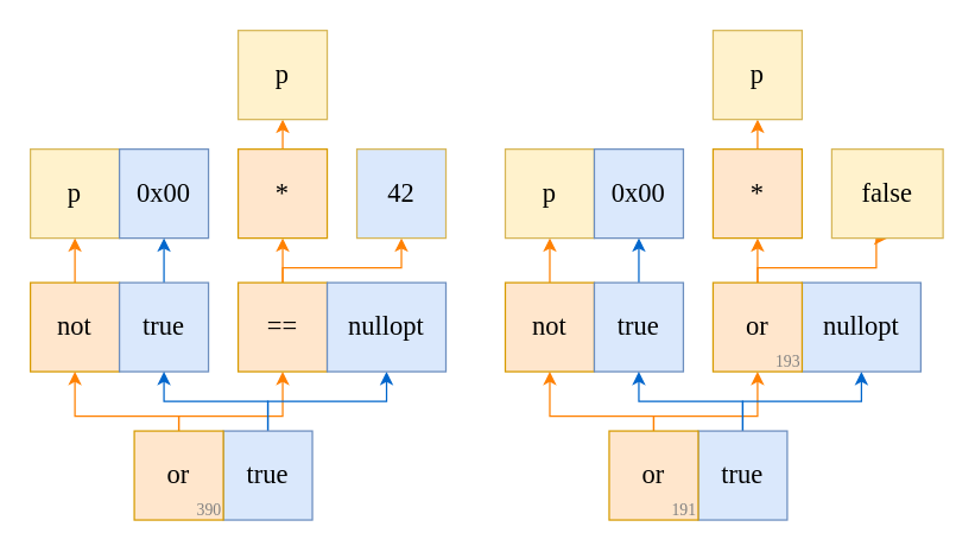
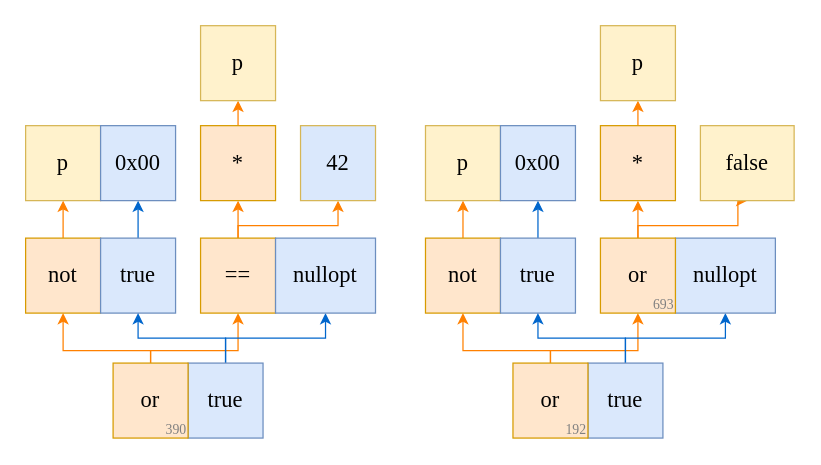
  <mxCell id="0" />
  <mxCell id="1" parent="0" />
  <mxCell id="2" value="p" style="rounded=0;whiteSpace=wrap;html=1;fontSize=18;fontFamily=IBM Plex Mono;fontSource=https%3A%2F%2Ffonts.googleapis.com%2Fcss%3Ffamily%3DIBM%2BPlex%2BMono;fillColor=#fff2cc;strokeColor=#d6b656;" parent="1" vertex="1"><mxGeometry x="20" y="100" width="60" height="60" as="geometry" /></mxCell>
  <mxCell id="3" value="" style="edgeStyle=orthogonalEdgeStyle;rounded=0;orthogonalLoop=1;jettySize=auto;html=1;fontSize=18;fontFamily=IBM Plex Mono;fontSource=https%3A%2F%2Ffonts.googleapis.com%2Fcss%3Ffamily%3DIBM%2BPlex%2BMono;strokeColor=#FF8000;" parent="1" source="4" target="2" edge="1"><mxGeometry relative="1" as="geometry" /></mxCell>
  <mxCell id="4" value="not" style="rounded=0;whiteSpace=wrap;html=1;fontSize=18;fontFamily=IBM Plex Mono;fontSource=https%3A%2F%2Ffonts.googleapis.com%2Fcss%3Ffamily%3DIBM%2BPlex%2BMono;fillColor=#ffe6cc;strokeColor=#d79b00;" parent="1" vertex="1"><mxGeometry x="20" y="190" width="60" height="60" as="geometry" /></mxCell>
  <mxCell id="5" style="edgeStyle=orthogonalEdgeStyle;rounded=0;orthogonalLoop=1;jettySize=auto;html=1;exitX=0.5;exitY=0;exitDx=0;exitDy=0;entryX=0.5;entryY=1;entryDx=0;entryDy=0;fontSize=18;fontFamily=IBM Plex Mono;fontSource=https%3A%2F%2Ffonts.googleapis.com%2Fcss%3Ffamily%3DIBM%2BPlex%2BMono;strokeColor=#FF8000;" parent="1" source="22" target="4" edge="1"><mxGeometry relative="1" as="geometry"><Array as="points"><mxPoint x="120" y="280" /><mxPoint x="50" y="280" /></Array></mxGeometry></mxCell>
  <mxCell id="6" style="edgeStyle=orthogonalEdgeStyle;rounded=0;orthogonalLoop=1;jettySize=auto;html=1;exitX=0.5;exitY=0;exitDx=0;exitDy=0;entryX=0.5;entryY=1;entryDx=0;entryDy=0;fontSize=18;fontFamily=IBM Plex Mono;fontSource=https%3A%2F%2Ffonts.googleapis.com%2Fcss%3Ffamily%3DIBM%2BPlex%2BMono;strokeColor=#FF8000;" parent="1" source="22" target="9" edge="1"><mxGeometry relative="1" as="geometry"><Array as="points"><mxPoint x="120" y="280" /><mxPoint x="190" y="280" /></Array></mxGeometry></mxCell>
  <mxCell id="7" style="edgeStyle=orthogonalEdgeStyle;rounded=0;orthogonalLoop=1;jettySize=auto;html=1;exitX=0.5;exitY=0;exitDx=0;exitDy=0;entryX=0.5;entryY=1;entryDx=0;entryDy=0;fontSize=18;fontFamily=IBM Plex Mono;fontSource=https%3A%2F%2Ffonts.googleapis.com%2Fcss%3Ffamily%3DIBM%2BPlex%2BMono;strokeColor=#FF8000;" parent="1" source="9" target="11" edge="1"><mxGeometry relative="1" as="geometry" /></mxCell>
  <mxCell id="8" style="edgeStyle=orthogonalEdgeStyle;rounded=0;orthogonalLoop=1;jettySize=auto;html=1;exitX=0.5;exitY=0;exitDx=0;exitDy=0;entryX=0.5;entryY=1;entryDx=0;entryDy=0;fontSize=18;fontFamily=IBM Plex Mono;fontSource=https%3A%2F%2Ffonts.googleapis.com%2Fcss%3Ffamily%3DIBM%2BPlex%2BMono;strokeColor=#FF8000;" parent="1" source="9" target="12" edge="1"><mxGeometry relative="1" as="geometry"><Array as="points"><mxPoint x="190" y="180" /><mxPoint x="270" y="180" /></Array></mxGeometry></mxCell>
  <mxCell id="9" value="==" style="rounded=0;whiteSpace=wrap;html=1;fontSize=18;fontFamily=IBM Plex Mono;fontSource=https%3A%2F%2Ffonts.googleapis.com%2Fcss%3Ffamily%3DIBM%2BPlex%2BMono;fillColor=#ffe6cc;strokeColor=#d79b00;" parent="1" vertex="1"><mxGeometry x="160" y="190" width="60" height="60" as="geometry" /></mxCell>
  <mxCell id="10" style="edgeStyle=orthogonalEdgeStyle;rounded=0;orthogonalLoop=1;jettySize=auto;html=1;exitX=0.5;exitY=0;exitDx=0;exitDy=0;entryX=0.5;entryY=1;entryDx=0;entryDy=0;fontSize=18;fontFamily=IBM Plex Mono;fontSource=https%3A%2F%2Ffonts.googleapis.com%2Fcss%3Ffamily%3DIBM%2BPlex%2BMono;strokeColor=#FF8000;" parent="1" source="11" target="20" edge="1"><mxGeometry relative="1" as="geometry"><mxPoint x="190" y="60" as="targetPoint" /></mxGeometry></mxCell>
  <mxCell id="11" value="*" style="rounded=0;whiteSpace=wrap;html=1;fontSize=18;fontFamily=IBM Plex Mono;fontSource=https%3A%2F%2Ffonts.googleapis.com%2Fcss%3Ffamily%3DIBM%2BPlex%2BMono;fillColor=#ffe6cc;strokeColor=#d79b00;" parent="1" vertex="1"><mxGeometry x="160" y="100" width="60" height="60" as="geometry" /></mxCell>
  <mxCell id="12" value="42" style="rounded=0;whiteSpace=wrap;html=1;fontSize=18;fontFamily=IBM Plex Mono;fontSource=https%3A%2F%2Ffonts.googleapis.com%2Fcss%3Ffamily%3DIBM%2BPlex%2BMono;fillColor=#dae8fc;strokeColor=#d6b656;" parent="1" vertex="1"><mxGeometry x="240" y="100" width="60" height="60" as="geometry" /></mxCell>
  <mxCell id="13" value="0x00" style="rounded=0;whiteSpace=wrap;html=1;fontSize=18;fontFamily=IBM Plex Mono;fontSource=https%3A%2F%2Ffonts.googleapis.com%2Fcss%3Ffamily%3DIBM%2BPlex%2BMono;fillColor=#dae8fc;strokeColor=#6c8ebf;" parent="1" vertex="1"><mxGeometry x="80" y="100" width="60" height="60" as="geometry" /></mxCell>
  <mxCell id="14" style="edgeStyle=orthogonalEdgeStyle;rounded=0;orthogonalLoop=1;jettySize=auto;html=1;exitX=0.5;exitY=0;exitDx=0;exitDy=0;entryX=0.5;entryY=1;entryDx=0;entryDy=0;fontSize=18;fontFamily=IBM Plex Mono;fontSource=https%3A%2F%2Ffonts.googleapis.com%2Fcss%3Ffamily%3DIBM%2BPlex%2BMono;strokeColor=#0066CC;" parent="1" source="15" target="13" edge="1"><mxGeometry relative="1" as="geometry" /></mxCell>
  <mxCell id="15" value="true" style="rounded=0;whiteSpace=wrap;html=1;fontSize=18;fontFamily=IBM Plex Mono;fontSource=https%3A%2F%2Ffonts.googleapis.com%2Fcss%3Ffamily%3DIBM%2BPlex%2BMono;fillColor=#dae8fc;strokeColor=#6c8ebf;" parent="1" vertex="1"><mxGeometry x="80" y="190" width="60" height="60" as="geometry" /></mxCell>
  <mxCell id="16" style="edgeStyle=orthogonalEdgeStyle;rounded=0;orthogonalLoop=1;jettySize=auto;html=1;exitX=0.5;exitY=0;exitDx=0;exitDy=0;entryX=0.5;entryY=1;entryDx=0;entryDy=0;fontSize=18;fontFamily=IBM Plex Mono;fontSource=https%3A%2F%2Ffonts.googleapis.com%2Fcss%3Ffamily%3DIBM%2BPlex%2BMono;strokeColor=#0066CC;" parent="1" source="18" target="15" edge="1"><mxGeometry relative="1" as="geometry" /></mxCell>
  <mxCell id="17" style="edgeStyle=orthogonalEdgeStyle;rounded=0;orthogonalLoop=1;jettySize=auto;html=1;exitX=0.5;exitY=0;exitDx=0;exitDy=0;entryX=0.5;entryY=1;entryDx=0;entryDy=0;fontSize=18;fontFamily=IBM Plex Mono;fontSource=https%3A%2F%2Ffonts.googleapis.com%2Fcss%3Ffamily%3DIBM%2BPlex%2BMono;strokeColor=#0066CC;" parent="1" source="18" target="19" edge="1"><mxGeometry relative="1" as="geometry" /></mxCell>
  <mxCell id="18" value="true" style="rounded=0;whiteSpace=wrap;html=1;fontSize=18;fontFamily=IBM Plex Mono;fontSource=https%3A%2F%2Ffonts.googleapis.com%2Fcss%3Ffamily%3DIBM%2BPlex%2BMono;fillColor=#dae8fc;strokeColor=#6c8ebf;" parent="1" vertex="1"><mxGeometry x="150" y="290" width="60" height="60" as="geometry" /></mxCell>
  <mxCell id="19" value="nullopt" style="rounded=0;whiteSpace=wrap;html=1;fontSize=18;fontFamily=IBM Plex Mono;fontSource=https%3A%2F%2Ffonts.googleapis.com%2Fcss%3Ffamily%3DIBM%2BPlex%2BMono;fillColor=#dae8fc;strokeColor=#6c8ebf;" parent="1" vertex="1"><mxGeometry x="220" y="190" width="80" height="60" as="geometry" /></mxCell>
  <mxCell id="20" value="p" style="rounded=0;whiteSpace=wrap;html=1;fontSize=18;fontFamily=IBM Plex Mono;fontSource=https%3A%2F%2Ffonts.googleapis.com%2Fcss%3Ffamily%3DIBM%2BPlex%2BMono;fillColor=#fff2cc;strokeColor=#d6b656;" parent="1" vertex="1"><mxGeometry x="160" y="20" width="60" height="60" as="geometry" /></mxCell>
  <mxCell id="21" value="" style="group" parent="1" vertex="1" connectable="0"><mxGeometry x="90" y="290" width="60" height="60" as="geometry" /></mxCell>
  <mxCell id="22" value="or" style="rounded=0;whiteSpace=wrap;html=1;fontSize=18;fontFamily=IBM Plex Mono;fontSource=https%3A%2F%2Ffonts.googleapis.com%2Fcss%3Ffamily%3DIBM%2BPlex%2BMono;fillColor=#ffe6cc;strokeColor=#d79b00;" parent="21" vertex="1"><mxGeometry width="60" height="60" as="geometry" /></mxCell>
  <mxCell id="23" value="&lt;font style=&quot;font-size: 11px;&quot;&gt;390&lt;/font&gt;" style="text;html=1;align=right;verticalAlign=bottom;resizable=0;points=[];autosize=1;strokeColor=none;fillColor=none;fontSize=11;fontFamily=IBM Plex Mono;fontSource=https%3A%2F%2Ffonts.googleapis.com%2Fcss%3Ffamily%3DIBM%2BPlex%2BMono;labelPosition=center;verticalLabelPosition=middle;fontColor=#808080;container=1;spacing=0;labelBackgroundColor=none;spacingRight=2;" parent="21" vertex="1"><mxGeometry x="20" y="40" width="40" height="20" as="geometry" /></mxCell>
  <mxCell id="24" value="p" style="rounded=0;whiteSpace=wrap;html=1;fontSize=18;fontFamily=IBM Plex Mono;fontSource=https%3A%2F%2Ffonts.googleapis.com%2Fcss%3Ffamily%3DIBM%2BPlex%2BMono;fillColor=#fff2cc;strokeColor=#d6b656;" parent="1" vertex="1"><mxGeometry x="340" y="100" width="60" height="60" as="geometry" /></mxCell>
  <mxCell id="25" value="" style="edgeStyle=orthogonalEdgeStyle;rounded=0;orthogonalLoop=1;jettySize=auto;html=1;fontSize=18;fontFamily=IBM Plex Mono;fontSource=https%3A%2F%2Ffonts.googleapis.com%2Fcss%3Ffamily%3DIBM%2BPlex%2BMono;strokeColor=#FF8000;" parent="1" source="26" target="24" edge="1"><mxGeometry relative="1" as="geometry" /></mxCell>
  <mxCell id="26" value="not" style="rounded=0;whiteSpace=wrap;html=1;fontSize=18;fontFamily=IBM Plex Mono;fontSource=https%3A%2F%2Ffonts.googleapis.com%2Fcss%3Ffamily%3DIBM%2BPlex%2BMono;fillColor=#ffe6cc;strokeColor=#d79b00;" parent="1" vertex="1"><mxGeometry x="340" y="190" width="60" height="60" as="geometry" /></mxCell>
  <mxCell id="27" style="edgeStyle=orthogonalEdgeStyle;rounded=0;orthogonalLoop=1;jettySize=auto;html=1;exitX=0.5;exitY=0;exitDx=0;exitDy=0;entryX=0.5;entryY=1;entryDx=0;entryDy=0;fontSize=18;fontFamily=IBM Plex Mono;fontSource=https%3A%2F%2Ffonts.googleapis.com%2Fcss%3Ffamily%3DIBM%2BPlex%2BMono;strokeColor=#FF8000;" parent="1" source="43" target="26" edge="1"><mxGeometry relative="1" as="geometry"><Array as="points"><mxPoint x="440" y="280" /><mxPoint x="370" y="280" /></Array></mxGeometry></mxCell>
  <mxCell id="28" style="edgeStyle=orthogonalEdgeStyle;rounded=0;orthogonalLoop=1;jettySize=auto;html=1;exitX=0.5;exitY=0;exitDx=0;exitDy=0;entryX=0.5;entryY=1;entryDx=0;entryDy=0;fontSize=18;fontFamily=IBM Plex Mono;fontSource=https%3A%2F%2Ffonts.googleapis.com%2Fcss%3Ffamily%3DIBM%2BPlex%2BMono;strokeColor=#FF8000;" parent="1" source="43" target="46" edge="1"><mxGeometry relative="1" as="geometry"><Array as="points"><mxPoint x="440" y="280" /><mxPoint x="510" y="280" /></Array></mxGeometry></mxCell>
  <mxCell id="29" style="edgeStyle=orthogonalEdgeStyle;rounded=0;orthogonalLoop=1;jettySize=auto;html=1;exitX=0.5;exitY=0;exitDx=0;exitDy=0;entryX=0.5;entryY=1;entryDx=0;entryDy=0;fontSize=18;fontFamily=IBM Plex Mono;fontSource=https%3A%2F%2Ffonts.googleapis.com%2Fcss%3Ffamily%3DIBM%2BPlex%2BMono;strokeColor=#FF8000;" parent="1" source="46" target="32" edge="1"><mxGeometry relative="1" as="geometry" /></mxCell>
  <mxCell id="30" style="edgeStyle=orthogonalEdgeStyle;rounded=0;orthogonalLoop=1;jettySize=auto;html=1;exitX=0.5;exitY=0;exitDx=0;exitDy=0;entryX=0.5;entryY=1;entryDx=0;entryDy=0;fontSize=18;fontFamily=IBM Plex Mono;fontSource=https%3A%2F%2Ffonts.googleapis.com%2Fcss%3Ffamily%3DIBM%2BPlex%2BMono;strokeColor=#FF8000;" parent="1" source="46" target="33" edge="1"><mxGeometry relative="1" as="geometry"><Array as="points"><mxPoint x="510" y="180" /><mxPoint x="590" y="180" /></Array></mxGeometry></mxCell>
  <mxCell id="31" style="edgeStyle=orthogonalEdgeStyle;rounded=0;orthogonalLoop=1;jettySize=auto;html=1;exitX=0.5;exitY=0;exitDx=0;exitDy=0;entryX=0.5;entryY=1;entryDx=0;entryDy=0;fontSize=18;fontFamily=IBM Plex Mono;fontSource=https%3A%2F%2Ffonts.googleapis.com%2Fcss%3Ffamily%3DIBM%2BPlex%2BMono;strokeColor=#FF8000;" parent="1" source="32" target="41" edge="1"><mxGeometry relative="1" as="geometry"><mxPoint x="510" y="60" as="targetPoint" /></mxGeometry></mxCell>
  <mxCell id="32" value="*" style="rounded=0;whiteSpace=wrap;html=1;fontSize=18;fontFamily=IBM Plex Mono;fontSource=https%3A%2F%2Ffonts.googleapis.com%2Fcss%3Ffamily%3DIBM%2BPlex%2BMono;fillColor=#ffe6cc;strokeColor=#d79b00;" parent="1" vertex="1"><mxGeometry x="480" y="100" width="60" height="60" as="geometry" /></mxCell>
  <mxCell id="33" value="false" style="rounded=0;whiteSpace=wrap;html=1;fontSize=18;fontFamily=IBM Plex Mono;fontSource=https%3A%2F%2Ffonts.googleapis.com%2Fcss%3Ffamily%3DIBM%2BPlex%2BMono;fillColor=#fff2cc;strokeColor=#d6b656;" parent="1" vertex="1"><mxGeometry x="560" y="100" width="75" height="60" as="geometry" /></mxCell>
  <mxCell id="34" value="0x00" style="rounded=0;whiteSpace=wrap;html=1;fontSize=18;fontFamily=IBM Plex Mono;fontSource=https%3A%2F%2Ffonts.googleapis.com%2Fcss%3Ffamily%3DIBM%2BPlex%2BMono;fillColor=#dae8fc;strokeColor=#6c8ebf;" parent="1" vertex="1"><mxGeometry x="400" y="100" width="60" height="60" as="geometry" /></mxCell>
  <mxCell id="35" style="edgeStyle=orthogonalEdgeStyle;rounded=0;orthogonalLoop=1;jettySize=auto;html=1;exitX=0.5;exitY=0;exitDx=0;exitDy=0;entryX=0.5;entryY=1;entryDx=0;entryDy=0;fontSize=18;fontFamily=IBM Plex Mono;fontSource=https%3A%2F%2Ffonts.googleapis.com%2Fcss%3Ffamily%3DIBM%2BPlex%2BMono;strokeColor=#0066CC;" parent="1" source="36" target="34" edge="1"><mxGeometry relative="1" as="geometry" /></mxCell>
  <mxCell id="36" value="true" style="rounded=0;whiteSpace=wrap;html=1;fontSize=18;fontFamily=IBM Plex Mono;fontSource=https%3A%2F%2Ffonts.googleapis.com%2Fcss%3Ffamily%3DIBM%2BPlex%2BMono;fillColor=#dae8fc;strokeColor=#6c8ebf;" parent="1" vertex="1"><mxGeometry x="400" y="190" width="60" height="60" as="geometry" /></mxCell>
  <mxCell id="37" style="edgeStyle=orthogonalEdgeStyle;rounded=0;orthogonalLoop=1;jettySize=auto;html=1;exitX=0.5;exitY=0;exitDx=0;exitDy=0;entryX=0.5;entryY=1;entryDx=0;entryDy=0;fontSize=18;fontFamily=IBM Plex Mono;fontSource=https%3A%2F%2Ffonts.googleapis.com%2Fcss%3Ffamily%3DIBM%2BPlex%2BMono;strokeColor=#0066CC;" parent="1" source="39" target="36" edge="1"><mxGeometry relative="1" as="geometry" /></mxCell>
  <mxCell id="38" style="edgeStyle=orthogonalEdgeStyle;rounded=0;orthogonalLoop=1;jettySize=auto;html=1;exitX=0.5;exitY=0;exitDx=0;exitDy=0;entryX=0.5;entryY=1;entryDx=0;entryDy=0;fontSize=18;fontFamily=IBM Plex Mono;fontSource=https%3A%2F%2Ffonts.googleapis.com%2Fcss%3Ffamily%3DIBM%2BPlex%2BMono;strokeColor=#0066CC;" parent="1" source="39" target="40" edge="1"><mxGeometry relative="1" as="geometry" /></mxCell>
  <mxCell id="39" value="true" style="rounded=0;whiteSpace=wrap;html=1;fontSize=18;fontFamily=IBM Plex Mono;fontSource=https%3A%2F%2Ffonts.googleapis.com%2Fcss%3Ffamily%3DIBM%2BPlex%2BMono;fillColor=#dae8fc;strokeColor=#6c8ebf;" parent="1" vertex="1"><mxGeometry x="470" y="290" width="60" height="60" as="geometry" /></mxCell>
  <mxCell id="40" value="nullopt" style="rounded=0;whiteSpace=wrap;html=1;fontSize=18;fontFamily=IBM Plex Mono;fontSource=https%3A%2F%2Ffonts.googleapis.com%2Fcss%3Ffamily%3DIBM%2BPlex%2BMono;fillColor=#dae8fc;strokeColor=#6c8ebf;" parent="1" vertex="1"><mxGeometry x="540" y="190" width="80" height="60" as="geometry" /></mxCell>
  <mxCell id="41" value="p" style="rounded=0;whiteSpace=wrap;html=1;fontSize=18;fontFamily=IBM Plex Mono;fontSource=https%3A%2F%2Ffonts.googleapis.com%2Fcss%3Ffamily%3DIBM%2BPlex%2BMono;fillColor=#fff2cc;strokeColor=#d6b656;" parent="1" vertex="1"><mxGeometry x="480" y="20" width="60" height="60" as="geometry" /></mxCell>
  <mxCell id="42" value="" style="group" parent="1" vertex="1" connectable="0"><mxGeometry x="410" y="290" width="60" height="60" as="geometry" /></mxCell>
  <mxCell id="43" value="or" style="rounded=0;whiteSpace=wrap;html=1;fontSize=18;fontFamily=IBM Plex Mono;fontSource=https%3A%2F%2Ffonts.googleapis.com%2Fcss%3Ffamily%3DIBM%2BPlex%2BMono;fillColor=#ffe6cc;strokeColor=#d79b00;" parent="42" vertex="1"><mxGeometry width="60" height="60" as="geometry" /></mxCell>
- <mxCell id="44" value="&lt;font style=&quot;font-size: 11px;&quot;&gt;191&lt;/font&gt;" style="text;html=1;align=right;verticalAlign=bottom;resizable=0;points=[];autosize=1;strokeColor=none;fillColor=none;fontSize=11;fontFamily=IBM Plex Mono;fontSource=https%3A%2F%2Ffonts.googleapis.com%2Fcss%3Ffamily%3DIBM%2BPlex%2BMono;labelPosition=center;verticalLabelPosition=middle;fontColor=#808080;container=1;spacing=0;labelBackgroundColor=none;spacingRight=2;" parent="42" vertex="1"><mxGeometry x="20" y="40" width="40" height="20" as="geometry" /></mxCell>
+ <mxCell id="44" value="&lt;font style=&quot;font-size: 11px;&quot;&gt;192&lt;/font&gt;" style="text;html=1;align=right;verticalAlign=bottom;resizable=0;points=[];autosize=1;strokeColor=none;fillColor=none;fontSize=11;fontFamily=IBM Plex Mono;fontSource=https%3A%2F%2Ffonts.googleapis.com%2Fcss%3Ffamily%3DIBM%2BPlex%2BMono;labelPosition=center;verticalLabelPosition=middle;fontColor=#808080;container=1;spacing=0;labelBackgroundColor=none;spacingRight=2;" parent="42" vertex="1"><mxGeometry x="20" y="40" width="40" height="20" as="geometry" /></mxCell>
  <mxCell id="45" value="" style="group" parent="1" vertex="1" connectable="0"><mxGeometry x="480" y="190" width="60" height="60" as="geometry" /></mxCell>
  <mxCell id="46" value="or" style="rounded=0;whiteSpace=wrap;html=1;fontSize=18;fontFamily=IBM Plex Mono;fontSource=https%3A%2F%2Ffonts.googleapis.com%2Fcss%3Ffamily%3DIBM%2BPlex%2BMono;fillColor=#ffe6cc;strokeColor=#d79b00;" parent="45" vertex="1"><mxGeometry width="60" height="60" as="geometry" /></mxCell>
- <mxCell id="47" value="&lt;font style=&quot;font-size: 11px;&quot;&gt;193&lt;/font&gt;" style="text;html=1;align=right;verticalAlign=bottom;resizable=0;points=[];autosize=1;strokeColor=none;fillColor=none;fontSize=11;fontFamily=IBM Plex Mono;fontSource=https%3A%2F%2Ffonts.googleapis.com%2Fcss%3Ffamily%3DIBM%2BPlex%2BMono;labelPosition=center;verticalLabelPosition=middle;fontColor=#808080;container=1;spacing=0;labelBackgroundColor=none;spacingRight=2;" parent="45" vertex="1"><mxGeometry x="20" y="40" width="40" height="20" as="geometry" /></mxCell>
+ <mxCell id="47" value="&lt;font style=&quot;font-size: 11px;&quot;&gt;693&lt;/font&gt;" style="text;html=1;align=right;verticalAlign=bottom;resizable=0;points=[];autosize=1;strokeColor=none;fillColor=none;fontSize=11;fontFamily=IBM Plex Mono;fontSource=https%3A%2F%2Ffonts.googleapis.com%2Fcss%3Ffamily%3DIBM%2BPlex%2BMono;labelPosition=center;verticalLabelPosition=middle;fontColor=#808080;container=1;spacing=0;labelBackgroundColor=none;spacingRight=2;" parent="45" vertex="1"><mxGeometry x="20" y="40" width="40" height="20" as="geometry" /></mxCell>
